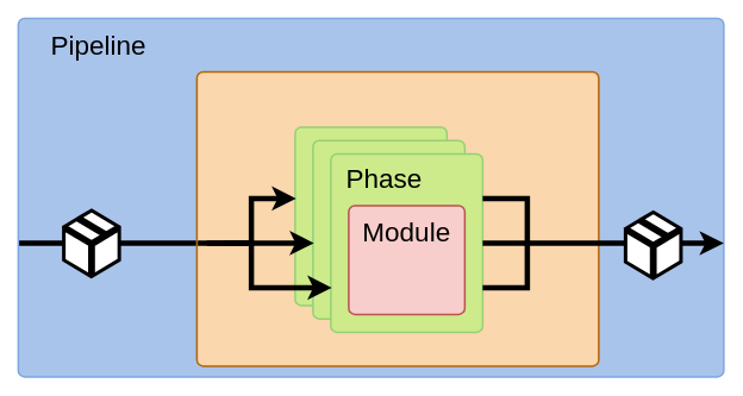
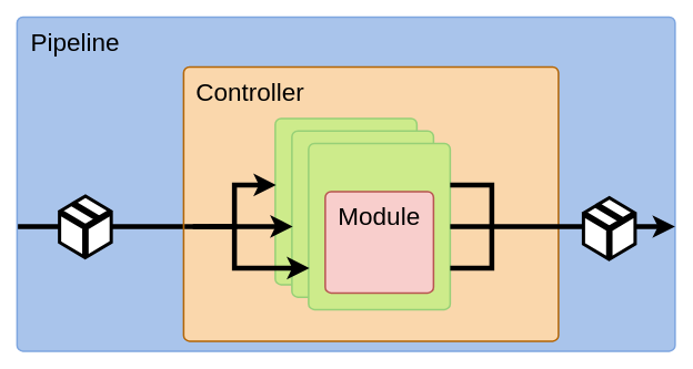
  <mxCell id="0" />
  <mxCell id="1" parent="0" />
  <mxCell id="2" value="" style="rounded=1;whiteSpace=wrap;html=1;absoluteArcSize=1;arcSize=14;strokeWidth=2;fillColor=#A9C4EB;strokeColor=#7EA6E0;fontColor=#000000;" parent="1" vertex="1"><mxGeometry x="20" y="20" width="790" height="402" as="geometry" /></mxCell>
  <mxCell id="3" value="" style="edgeStyle=elbowEdgeStyle;elbow=horizontal;endArrow=classic;html=1;curved=0;rounded=0;endSize=8;startSize=8;strokeWidth=6;fontColor=#000000;strokeColor=#000000;" parent="1" edge="1"><mxGeometry width="50" height="50" relative="1" as="geometry"><mxPoint x="21" y="272" as="sourcePoint" /><mxPoint x="281" y="272" as="targetPoint" /><Array as="points"><mxPoint x="231" y="242" /></Array></mxGeometry></mxCell>
- <mxCell id="4" value="&lt;font style=&quot;font-size: 30px;&quot;&gt;Pipeline&lt;/font&gt;" style="text;html=1;align=center;verticalAlign=middle;whiteSpace=wrap;rounded=0;fontColor=#000000;" parent="1" vertex="1"><mxGeometry x="50" y="30" width="120" height="39" as="geometry" /></mxCell>
+ <mxCell id="4" value="&lt;font style=&quot;font-size: 30px;&quot;&gt;Pipeline&lt;/font&gt;" style="text;html=1;align=center;verticalAlign=middle;whiteSpace=wrap;rounded=0;fontColor=#000000;" parent="1" vertex="1"><mxGeometry x="30" y="30" width="120" height="39" as="geometry" /></mxCell>
  <mxCell id="5" value="" style="verticalLabelPosition=bottom;html=1;verticalAlign=top;align=center;strokeColor=#000000;fillColor=#FFFFFF;shape=mxgraph.azure.cloud_service_package_file;labelBackgroundColor=none;strokeWidth=4;fontSize=30;fontColor=#000000;" parent="1" vertex="1"><mxGeometry x="71" y="235.5" width="62.05" height="73" as="geometry" /></mxCell>
  <mxCell id="6" value="" style="group;fillColor=none;strokeColor=none;fontColor=#000000;" parent="1" vertex="1" connectable="0"><mxGeometry x="220" y="80" width="450" height="330" as="geometry" /></mxCell>
  <mxCell id="7" value="" style="rounded=1;whiteSpace=wrap;html=1;absoluteArcSize=1;arcSize=14;strokeWidth=2;fillColor=#fad7ac;fontColor=#000000;strokeColor=#B46504;" parent="6" vertex="1"><mxGeometry width="450" height="330" as="geometry" /></mxCell>
  <mxCell id="8" value="" style="rounded=1;whiteSpace=wrap;html=1;absoluteArcSize=1;arcSize=14;strokeWidth=2;fillColor=#cdeb8b;fontColor=#000000;strokeColor=#97D077;fillStyle=solid;" parent="6" vertex="1"><mxGeometry x="110" y="62" width="170" height="200" as="geometry" /></mxCell>
  <mxCell id="9" value="" style="rounded=1;whiteSpace=wrap;html=1;absoluteArcSize=1;arcSize=14;strokeWidth=2;fillColor=#cdeb8b;fontColor=#000000;strokeColor=#97D077;" parent="6" vertex="1"><mxGeometry x="130" y="77" width="170" height="200" as="geometry" /></mxCell>
  <mxCell id="10" value="" style="rounded=1;whiteSpace=wrap;html=1;absoluteArcSize=1;arcSize=14;strokeWidth=2;fillColor=#cdeb8b;fontColor=#000000;strokeColor=#97D077;" parent="6" vertex="1"><mxGeometry x="150" y="92" width="170" height="200" as="geometry" /></mxCell>
  <mxCell id="11" value="" style="edgeStyle=elbowEdgeStyle;elbow=horizontal;endArrow=classic;html=1;curved=0;rounded=0;endSize=8;startSize=8;exitX=0;exitY=0.5;exitDx=0;exitDy=0;strokeWidth=6;fontColor=#000000;strokeColor=#000000;" parent="6" edge="1"><mxGeometry width="50" height="50" relative="1" as="geometry"><mxPoint x="11" y="192" as="sourcePoint" /><mxPoint x="111" y="142" as="targetPoint" /><Array as="points"><mxPoint x="61" y="172" /></Array></mxGeometry></mxCell>
  <mxCell id="12" value="" style="edgeStyle=elbowEdgeStyle;elbow=horizontal;endArrow=classic;html=1;curved=0;rounded=0;endSize=8;startSize=8;strokeWidth=6;fontColor=#000000;strokeColor=#000000;" parent="6" edge="1"><mxGeometry width="50" height="50" relative="1" as="geometry"><mxPoint x="31" y="192" as="sourcePoint" /><mxPoint x="151" y="242.0" as="targetPoint" /><Array as="points"><mxPoint x="61" y="212" /></Array></mxGeometry></mxCell>
  <mxCell id="13" value="" style="edgeStyle=elbowEdgeStyle;elbow=horizontal;endArrow=classic;html=1;curved=0;rounded=0;endSize=8;startSize=8;strokeWidth=6;fontColor=#000000;strokeColor=#000000;" parent="6" edge="1"><mxGeometry width="50" height="50" relative="1" as="geometry"><mxPoint x="1" y="192" as="sourcePoint" /><mxPoint x="131" y="192" as="targetPoint" /><Array as="points"><mxPoint x="81" y="162" /></Array></mxGeometry></mxCell>
  <mxCell id="14" value="" style="edgeStyle=elbowEdgeStyle;elbow=horizontal;endArrow=none;html=1;curved=0;rounded=0;endSize=8;startSize=8;exitX=1;exitY=0.75;exitDx=0;exitDy=0;strokeWidth=6;endFill=0;fontColor=#000000;strokeColor=#000000;" parent="6" source="10" edge="1"><mxGeometry width="50" height="50" relative="1" as="geometry"><mxPoint x="810" y="242" as="sourcePoint" /><mxPoint x="370" y="190" as="targetPoint" /><Array as="points"><mxPoint x="370" y="200" /></Array></mxGeometry></mxCell>
  <mxCell id="15" value="" style="edgeStyle=elbowEdgeStyle;elbow=horizontal;endArrow=none;html=1;curved=0;rounded=0;endSize=8;startSize=8;exitX=1;exitY=0.5;exitDx=0;exitDy=0;strokeWidth=6;endFill=0;fontColor=#000000;strokeColor=#000000;" parent="6" source="10" edge="1"><mxGeometry width="50" height="50" relative="1" as="geometry"><mxPoint x="810" y="182" as="sourcePoint" /><mxPoint x="370" y="192" as="targetPoint" /></mxGeometry></mxCell>
  <mxCell id="16" value="" style="edgeStyle=elbowEdgeStyle;elbow=horizontal;endArrow=classic;html=1;curved=0;rounded=0;endSize=8;startSize=8;exitX=1;exitY=0.25;exitDx=0;exitDy=0;strokeWidth=6;entryX=1;entryY=0.627;entryDx=0;entryDy=0;entryPerimeter=0;fontColor=#000000;strokeColor=#000000;" parent="6" source="10" target="2" edge="1"><mxGeometry width="50" height="50" relative="1" as="geometry"><mxPoint x="820" y="162" as="sourcePoint" /><mxPoint x="510" y="192" as="targetPoint" /><Array as="points"><mxPoint x="370" y="150" /></Array></mxGeometry></mxCell>
  <mxCell id="17" value="" style="rounded=1;whiteSpace=wrap;html=1;absoluteArcSize=1;arcSize=14;strokeWidth=2;fillColor=#f8cecc;fontColor=#000000;strokeColor=#B85450;" parent="6" vertex="1"><mxGeometry x="170" y="150" width="130" height="122" as="geometry" /></mxCell>
  <mxCell id="18" value="&lt;font&gt;&lt;span style=&quot;font-size: 30px;&quot;&gt;Module&lt;/span&gt;&lt;/font&gt;" style="text;html=1;align=center;verticalAlign=middle;whiteSpace=wrap;rounded=0;fontColor=#000000;" parent="6" vertex="1"><mxGeometry x="175" y="160" width="120" height="39" as="geometry" /></mxCell>
- <mxCell id="19" value="&lt;font&gt;&lt;span style=&quot;font-size: 30px;&quot;&gt;Phase&lt;/span&gt;&lt;/font&gt;" style="text;html=1;align=center;verticalAlign=middle;whiteSpace=wrap;rounded=0;fontColor=#000000;" parent="6" vertex="1"><mxGeometry x="150" y="100" width="120" height="39" as="geometry" /></mxCell>
+ <mxCell id="20" value="&lt;font style=&quot;font-size: 30px;&quot;&gt;Controller&lt;/font&gt;" style="text;html=1;align=center;verticalAlign=middle;whiteSpace=wrap;rounded=0;fontColor=#000000;" parent="6" vertex="1"><mxGeometry x="10" y="10" width="140" height="39" as="geometry" /></mxCell>
  <mxCell id="21" value="" style="verticalLabelPosition=bottom;html=1;verticalAlign=top;align=center;strokeColor=#000000;fillColor=#FFFFFF;shape=mxgraph.azure.cloud_service_package_file;labelBackgroundColor=none;strokeWidth=4;fontSize=30;fontColor=#000000;" parent="1" vertex="1"><mxGeometry x="700" y="237.5" width="62.05" height="73" as="geometry" /></mxCell>
